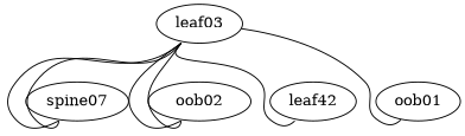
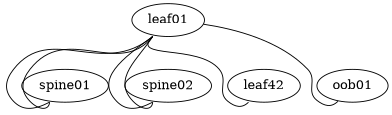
  graph {
    edge [headport=swp32s0]
-   leaf01 [label=leaf03]
-   spine01 [label=spine07]
-   spine02 [label=oob02]
+   leaf01
+   spine01
+   spine02
    n4 [label=leaf42]
    oob01
    leaf01 -- spine01 [tailport=swp43]
    leaf01 -- spine01 [headport=swp32s1 tailport=swp44]
    leaf01 -- spine02 [tailport=swp45]
    leaf01 -- spine02 [headport=swp32s1 tailport=swp46]
    leaf01 -- n4 [headport=swp48 tailport=swp48]
    leaf01 -- oob01 [headport=swp3 tailport=eth0]
  }
